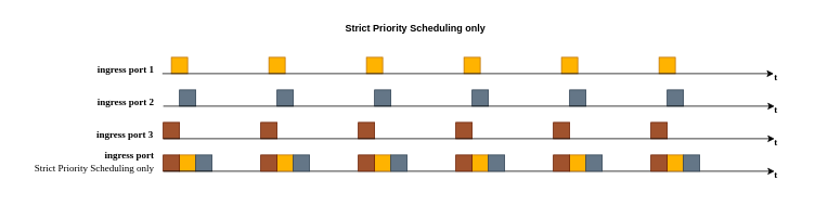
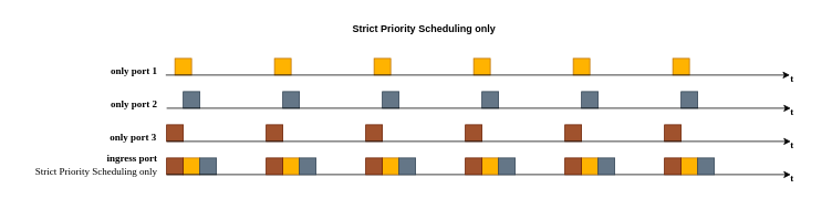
  <mxCell id="0" />
  <mxCell id="1" parent="0" />
  <mxCell id="2" value="" style="rounded=0;whiteSpace=wrap;html=1;fillColor=#FFB300;fontColor=#000000;strokeColor=#BD7000;" parent="1" vertex="1"><mxGeometry x="210" y="70" width="20" height="20" as="geometry" /></mxCell>
  <mxCell id="3" value="" style="rounded=0;whiteSpace=wrap;html=1;fillColor=#FFB300;fontColor=#000000;strokeColor=#BD7000;" parent="1" vertex="1"><mxGeometry x="330" y="70" width="20" height="20" as="geometry" /></mxCell>
  <mxCell id="4" value="" style="rounded=0;whiteSpace=wrap;html=1;fillColor=#647687;fontColor=#ffffff;strokeColor=#314354;" parent="1" vertex="1"><mxGeometry x="220" y="110" width="20" height="20" as="geometry" /></mxCell>
  <mxCell id="5" value="" style="rounded=0;whiteSpace=wrap;html=1;fillColor=#647687;fontColor=#ffffff;strokeColor=#314354;" parent="1" vertex="1"><mxGeometry x="340" y="110" width="20" height="20" as="geometry" /></mxCell>
  <mxCell id="6" value="" style="rounded=0;whiteSpace=wrap;html=1;fillColor=#FFB300;fontColor=#000000;strokeColor=#BD7000;" parent="1" vertex="1"><mxGeometry x="220" y="190" width="20" height="20" as="geometry" /></mxCell>
  <mxCell id="7" value="" style="rounded=0;whiteSpace=wrap;html=1;fillColor=#647687;fontColor=#ffffff;strokeColor=#314354;" parent="1" vertex="1"><mxGeometry x="240" y="190" width="20" height="20" as="geometry" /></mxCell>
  <mxCell id="8" value="" style="rounded=0;whiteSpace=wrap;html=1;fillColor=#FFB300;fontColor=#000000;strokeColor=#BD7000;" parent="1" vertex="1"><mxGeometry x="450" y="70" width="20" height="20" as="geometry" /></mxCell>
  <mxCell id="9" value="" style="rounded=0;whiteSpace=wrap;html=1;fillColor=#FFB300;fontColor=#000000;strokeColor=#BD7000;" parent="1" vertex="1"><mxGeometry x="570" y="70" width="20" height="20" as="geometry" /></mxCell>
  <mxCell id="10" value="" style="rounded=0;whiteSpace=wrap;html=1;fillColor=#647687;fontColor=#ffffff;strokeColor=#314354;" parent="1" vertex="1"><mxGeometry x="460" y="110" width="20" height="20" as="geometry" /></mxCell>
  <mxCell id="11" value="" style="rounded=0;whiteSpace=wrap;html=1;fillColor=#647687;fontColor=#ffffff;strokeColor=#314354;" parent="1" vertex="1"><mxGeometry x="580" y="110" width="20" height="20" as="geometry" /></mxCell>
  <mxCell id="12" value="" style="rounded=0;whiteSpace=wrap;html=1;fillColor=#a0522d;fontColor=#ffffff;strokeColor=#6D1F00;" parent="1" vertex="1"><mxGeometry x="200" y="150" width="20" height="20" as="geometry" /></mxCell>
  <mxCell id="13" value="" style="rounded=0;whiteSpace=wrap;html=1;fillColor=#a0522d;fontColor=#ffffff;strokeColor=#6D1F00;" parent="1" vertex="1"><mxGeometry x="320" y="150" width="20" height="20" as="geometry" /></mxCell>
  <mxCell id="14" value="" style="rounded=0;whiteSpace=wrap;html=1;fillColor=#a0522d;fontColor=#ffffff;strokeColor=#6D1F00;" parent="1" vertex="1"><mxGeometry x="440" y="150" width="20" height="20" as="geometry" /></mxCell>
  <mxCell id="15" value="" style="rounded=0;whiteSpace=wrap;html=1;fillColor=#a0522d;fontColor=#ffffff;strokeColor=#6D1F00;" parent="1" vertex="1"><mxGeometry x="560" y="150" width="20" height="20" as="geometry" /></mxCell>
  <mxCell id="16" value="" style="rounded=0;whiteSpace=wrap;html=1;fillColor=#a0522d;fontColor=#ffffff;strokeColor=#6D1F00;" parent="1" vertex="1"><mxGeometry x="200" y="190" width="20" height="20" as="geometry" /></mxCell>
  <mxCell id="17" value="" style="rounded=0;whiteSpace=wrap;html=1;fillColor=#FFB300;fontColor=#000000;strokeColor=#BD7000;" parent="1" vertex="1"><mxGeometry x="690" y="70" width="20" height="20" as="geometry" /></mxCell>
  <mxCell id="18" value="" style="rounded=0;whiteSpace=wrap;html=1;fillColor=#FFB300;fontColor=#000000;strokeColor=#BD7000;" parent="1" vertex="1"><mxGeometry x="810" y="70" width="20" height="20" as="geometry" /></mxCell>
  <mxCell id="19" value="" style="rounded=0;whiteSpace=wrap;html=1;fillColor=#647687;fontColor=#ffffff;strokeColor=#314354;" parent="1" vertex="1"><mxGeometry x="700" y="110" width="20" height="20" as="geometry" /></mxCell>
  <mxCell id="20" value="" style="rounded=0;whiteSpace=wrap;html=1;fillColor=#647687;fontColor=#ffffff;strokeColor=#314354;" parent="1" vertex="1"><mxGeometry x="820" y="110" width="20" height="20" as="geometry" /></mxCell>
  <mxCell id="21" value="" style="rounded=0;whiteSpace=wrap;html=1;fillColor=#a0522d;fontColor=#ffffff;strokeColor=#6D1F00;" parent="1" vertex="1"><mxGeometry x="680" y="150" width="20" height="20" as="geometry" /></mxCell>
  <mxCell id="22" value="" style="rounded=0;whiteSpace=wrap;html=1;fillColor=#a0522d;fontColor=#ffffff;strokeColor=#6D1F00;" parent="1" vertex="1"><mxGeometry x="800" y="150" width="20" height="20" as="geometry" /></mxCell>
  <mxCell id="23" value="" style="endArrow=classic;html=1;rounded=0;strokeColor=#000000;fontColor=#FFFFFF;labelBackgroundColor=none;" parent="1" edge="1"><mxGeometry width="50" height="50" relative="1" as="geometry"><mxPoint x="200" y="210" as="sourcePoint" /><mxPoint x="952.162" y="210" as="targetPoint" /></mxGeometry></mxCell>
  <mxCell id="24" value="" style="endArrow=classic;html=1;rounded=0;strokeColor=#000000;fontColor=#FFFFFF;labelBackgroundColor=none;" parent="1" edge="1"><mxGeometry width="50" height="50" relative="1" as="geometry"><mxPoint x="200" y="170" as="sourcePoint" /><mxPoint x="952.162" y="170" as="targetPoint" /></mxGeometry></mxCell>
  <mxCell id="25" value="" style="endArrow=classic;html=1;rounded=0;strokeColor=#000000;fontColor=#FFFFFF;labelBackgroundColor=none;" parent="1" edge="1"><mxGeometry width="50" height="50" relative="1" as="geometry"><mxPoint x="200" y="130" as="sourcePoint" /><mxPoint x="952.162" y="130" as="targetPoint" /></mxGeometry></mxCell>
  <mxCell id="26" value="" style="endArrow=classic;html=1;rounded=0;strokeColor=#000000;fontColor=#FFFFFF;labelBackgroundColor=none;" parent="1" edge="1"><mxGeometry width="50" height="50" relative="1" as="geometry"><mxPoint x="198.92" y="90" as="sourcePoint" /><mxPoint x="951.082" y="90" as="targetPoint" /></mxGeometry></mxCell>
- <mxCell id="27" value="&lt;b&gt;&lt;font face=&quot;Times New Roman&quot;&gt;&lt;font&gt;ingress port 1&lt;/font&gt;&lt;/font&gt;&lt;/b&gt;" style="text;html=1;align=right;verticalAlign=middle;resizable=0;points=[];autosize=1;strokeColor=none;fillColor=none;fontColor=#000000;" parent="1" vertex="1"><mxGeometry x="100" y="70" width="90" height="30" as="geometry" /></mxCell>
- <mxCell id="28" value="&lt;b&gt;&lt;font face=&quot;Times New Roman&quot;&gt;&lt;font&gt;ingress port 2&lt;/font&gt;&lt;/font&gt;&lt;/b&gt;" style="text;html=1;align=right;verticalAlign=middle;resizable=0;points=[];autosize=1;strokeColor=none;fillColor=none;fontColor=#000000;" parent="1" vertex="1"><mxGeometry x="100" y="110" width="90" height="30" as="geometry" /></mxCell>
- <mxCell id="29" value="&lt;b&gt;&lt;font face=&quot;Times New Roman&quot;&gt;&lt;font&gt;ingress port 3&lt;/font&gt;&lt;/font&gt;&lt;/b&gt;" style="text;html=1;align=right;verticalAlign=middle;resizable=0;points=[];autosize=1;strokeColor=none;fillColor=none;fontColor=#000000;" parent="1" vertex="1"><mxGeometry x="99" y="150" width="90" height="30" as="geometry" /></mxCell>
+ <mxCell id="27" value="&lt;b&gt;&lt;font face=&quot;Times New Roman&quot;&gt;&lt;font&gt;only port 1&lt;/font&gt;&lt;/font&gt;&lt;/b&gt;" style="text;html=1;align=right;verticalAlign=middle;resizable=0;points=[];autosize=1;strokeColor=none;fillColor=none;fontColor=#000000;" parent="1" vertex="1"><mxGeometry x="100" y="70" width="90" height="30" as="geometry" /></mxCell>
+ <mxCell id="28" value="&lt;b&gt;&lt;font face=&quot;Times New Roman&quot;&gt;&lt;font&gt;only port 2&lt;/font&gt;&lt;/font&gt;&lt;/b&gt;" style="text;html=1;align=right;verticalAlign=middle;resizable=0;points=[];autosize=1;strokeColor=none;fillColor=none;fontColor=#000000;" parent="1" vertex="1"><mxGeometry x="100" y="110" width="90" height="30" as="geometry" /></mxCell>
+ <mxCell id="29" value="&lt;b&gt;&lt;font face=&quot;Times New Roman&quot;&gt;&lt;font&gt;only port 3&lt;/font&gt;&lt;/font&gt;&lt;/b&gt;" style="text;html=1;align=right;verticalAlign=middle;resizable=0;points=[];autosize=1;strokeColor=none;fillColor=none;fontColor=#000000;" parent="1" vertex="1"><mxGeometry x="99" y="150" width="90" height="30" as="geometry" /></mxCell>
  <mxCell id="30" value="&lt;b&gt;&lt;font face=&quot;Times New Roman&quot;&gt;&lt;font&gt;t&lt;/font&gt;&lt;/font&gt;&lt;/b&gt;" style="text;html=1;align=left;verticalAlign=middle;resizable=0;points=[];autosize=1;strokeColor=none;fillColor=none;fontColor=#000000;labelBackgroundColor=none;" parent="1" vertex="1"><mxGeometry x="950" y="80" width="30" height="30" as="geometry" /></mxCell>
  <mxCell id="31" value="&lt;b&gt;&lt;font face=&quot;Times New Roman&quot;&gt;&lt;font&gt;t&lt;/font&gt;&lt;/font&gt;&lt;/b&gt;" style="text;html=1;align=left;verticalAlign=middle;resizable=0;points=[];autosize=1;strokeColor=none;fillColor=none;fontColor=#000000;labelBackgroundColor=none;" parent="1" vertex="1"><mxGeometry x="950" y="120" width="30" height="30" as="geometry" /></mxCell>
  <mxCell id="32" value="&lt;b&gt;&lt;font face=&quot;Times New Roman&quot;&gt;&lt;font&gt;t&lt;/font&gt;&lt;/font&gt;&lt;/b&gt;" style="text;html=1;align=left;verticalAlign=middle;resizable=0;points=[];autosize=1;strokeColor=none;fillColor=none;fontColor=#000000;labelBackgroundColor=none;" parent="1" vertex="1"><mxGeometry x="950" y="160" width="30" height="30" as="geometry" /></mxCell>
  <mxCell id="33" value="&lt;b&gt;&lt;font face=&quot;Times New Roman&quot;&gt;&lt;font&gt;t&lt;/font&gt;&lt;/font&gt;&lt;/b&gt;" style="text;html=1;align=left;verticalAlign=middle;resizable=0;points=[];autosize=1;strokeColor=none;fillColor=none;fontColor=#000000;labelBackgroundColor=none;" parent="1" vertex="1"><mxGeometry x="950" y="200" width="30" height="30" as="geometry" /></mxCell>
  <mxCell id="34" value="" style="rounded=0;whiteSpace=wrap;html=1;fillColor=#FFB300;fontColor=#000000;strokeColor=#BD7000;" parent="1" vertex="1"><mxGeometry x="340" y="190" width="20" height="20" as="geometry" /></mxCell>
  <mxCell id="35" value="" style="rounded=0;whiteSpace=wrap;html=1;fillColor=#647687;fontColor=#ffffff;strokeColor=#314354;" parent="1" vertex="1"><mxGeometry x="360" y="190" width="20" height="20" as="geometry" /></mxCell>
  <mxCell id="36" value="" style="rounded=0;whiteSpace=wrap;html=1;fillColor=#a0522d;fontColor=#ffffff;strokeColor=#6D1F00;" parent="1" vertex="1"><mxGeometry x="320" y="190" width="20" height="20" as="geometry" /></mxCell>
  <mxCell id="37" value="" style="rounded=0;whiteSpace=wrap;html=1;fillColor=#FFB300;fontColor=#000000;strokeColor=#BD7000;" parent="1" vertex="1"><mxGeometry x="460" y="190" width="20" height="20" as="geometry" /></mxCell>
  <mxCell id="38" value="" style="rounded=0;whiteSpace=wrap;html=1;fillColor=#647687;fontColor=#ffffff;strokeColor=#314354;" parent="1" vertex="1"><mxGeometry x="480" y="190" width="20" height="20" as="geometry" /></mxCell>
  <mxCell id="39" value="" style="rounded=0;whiteSpace=wrap;html=1;fillColor=#a0522d;fontColor=#ffffff;strokeColor=#6D1F00;" parent="1" vertex="1"><mxGeometry x="440" y="190" width="20" height="20" as="geometry" /></mxCell>
  <mxCell id="40" value="" style="rounded=0;whiteSpace=wrap;html=1;fillColor=#FFB300;fontColor=#000000;strokeColor=#BD7000;" parent="1" vertex="1"><mxGeometry x="580" y="190" width="20" height="20" as="geometry" /></mxCell>
  <mxCell id="41" value="" style="rounded=0;whiteSpace=wrap;html=1;fillColor=#647687;fontColor=#ffffff;strokeColor=#314354;" parent="1" vertex="1"><mxGeometry x="600" y="190" width="20" height="20" as="geometry" /></mxCell>
  <mxCell id="42" value="" style="rounded=0;whiteSpace=wrap;html=1;fillColor=#a0522d;fontColor=#ffffff;strokeColor=#6D1F00;" parent="1" vertex="1"><mxGeometry x="560" y="190" width="20" height="20" as="geometry" /></mxCell>
  <mxCell id="43" value="" style="rounded=0;whiteSpace=wrap;html=1;fillColor=#FFB300;fontColor=#000000;strokeColor=#BD7000;" parent="1" vertex="1"><mxGeometry x="700" y="190" width="20" height="20" as="geometry" /></mxCell>
  <mxCell id="44" value="" style="rounded=0;whiteSpace=wrap;html=1;fillColor=#647687;fontColor=#ffffff;strokeColor=#314354;" parent="1" vertex="1"><mxGeometry x="720" y="190" width="20" height="20" as="geometry" /></mxCell>
  <mxCell id="45" value="" style="rounded=0;whiteSpace=wrap;html=1;fillColor=#a0522d;fontColor=#ffffff;strokeColor=#6D1F00;" parent="1" vertex="1"><mxGeometry x="680" y="190" width="20" height="20" as="geometry" /></mxCell>
  <mxCell id="46" value="" style="rounded=0;whiteSpace=wrap;html=1;fillColor=#FFB300;fontColor=#000000;strokeColor=#BD7000;" parent="1" vertex="1"><mxGeometry x="820" y="190" width="20" height="20" as="geometry" /></mxCell>
  <mxCell id="47" value="" style="rounded=0;whiteSpace=wrap;html=1;fillColor=#647687;fontColor=#ffffff;strokeColor=#314354;" parent="1" vertex="1"><mxGeometry x="840" y="190" width="20" height="20" as="geometry" /></mxCell>
  <mxCell id="48" value="" style="rounded=0;whiteSpace=wrap;html=1;fillColor=#a0522d;fontColor=#ffffff;strokeColor=#6D1F00;" parent="1" vertex="1"><mxGeometry x="800" y="190" width="20" height="20" as="geometry" /></mxCell>
  <mxCell id="49" value="&lt;b&gt;Strict Priority Scheduling only&lt;/b&gt;" style="text;html=1;align=center;verticalAlign=middle;resizable=0;points=[];autosize=1;strokeColor=none;fillColor=none;fontColor=#000000;" parent="1" vertex="1"><mxGeometry x="410" y="20" width="200" height="30" as="geometry" /></mxCell>
  <mxCell id="50" value="&lt;font style=&quot;&quot; face=&quot;Times New Roman&quot;&gt;&lt;font style=&quot;&quot;&gt;&lt;b&gt;ingress port&lt;/b&gt;&lt;br&gt;Strict Priority Scheduling only&lt;/font&gt;&lt;/font&gt;" style="text;html=1;align=right;verticalAlign=middle;resizable=0;points=[];autosize=1;strokeColor=none;fillColor=none;fontColor=#000000;" vertex="1" parent="1"><mxGeometry x="20" y="178" width="170" height="40" as="geometry" /></mxCell>
